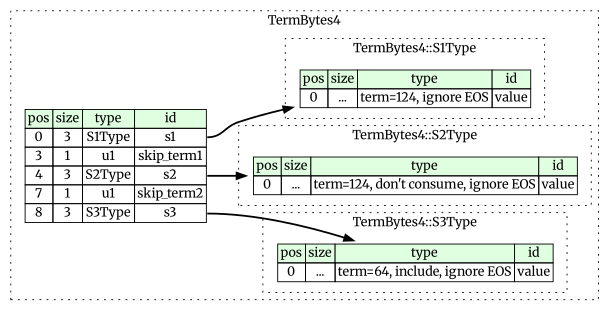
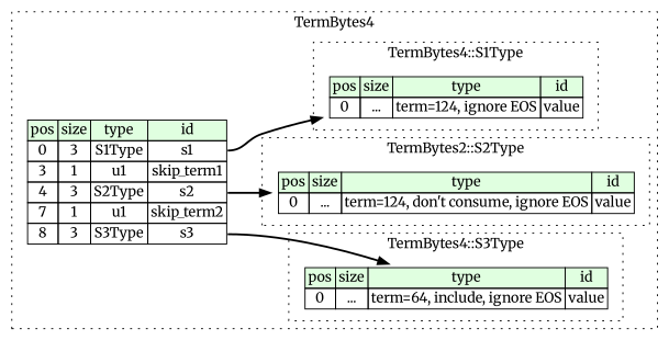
  digraph {
    rankdir=LR
    fontname=Merriweather
    node [shape=plaintext fontname=Merriweather]
    edge [style=bold fontname=Merriweather]
    n1 [label=<<TABLE BORDER="0" CELLBORDER="1" CELLSPACING="0"> 				<TR><TD BGCOLOR="#E0FFE0">pos</TD><TD BGCOLOR="#E0FFE0">size</TD><TD BGCOLOR="#E0FFE0">type</TD><TD BGCOLOR="#E0FFE0">id</TD></TR> 				<TR><TD PORT="value_pos">0</TD><TD PORT="value_size">...</TD><TD>term=124, ignore EOS</TD><TD PORT="value_type">value</TD></TR> 			</TABLE>>]
    n2 [label=<<TABLE BORDER="0" CELLBORDER="1" CELLSPACING="0"> 				<TR><TD BGCOLOR="#E0FFE0">pos</TD><TD BGCOLOR="#E0FFE0">size</TD><TD BGCOLOR="#E0FFE0">type</TD><TD BGCOLOR="#E0FFE0">id</TD></TR> 				<TR><TD PORT="value_pos">0</TD><TD PORT="value_size">...</TD><TD>term=124, don't consume, ignore EOS</TD><TD PORT="value_type">value</TD></TR> 			</TABLE>>]
    n3 [label=<<TABLE BORDER="0" CELLBORDER="1" CELLSPACING="0"> 				<TR><TD BGCOLOR="#E0FFE0">pos</TD><TD BGCOLOR="#E0FFE0">size</TD><TD BGCOLOR="#E0FFE0">type</TD><TD BGCOLOR="#E0FFE0">id</TD></TR> 				<TR><TD PORT="value_pos">0</TD><TD PORT="value_size">...</TD><TD>term=64, include, ignore EOS</TD><TD PORT="value_type">value</TD></TR> 			</TABLE>>]
    n4 [label=<<TABLE BORDER="0" CELLBORDER="1" CELLSPACING="0"> 			<TR><TD BGCOLOR="#E0FFE0">pos</TD><TD BGCOLOR="#E0FFE0">size</TD><TD BGCOLOR="#E0FFE0">type</TD><TD BGCOLOR="#E0FFE0">id</TD></TR> 			<TR><TD PORT="s1_pos">0</TD><TD PORT="s1_size">3</TD><TD>S1Type</TD><TD PORT="s1_type">s1</TD></TR> 			<TR><TD PORT="skip_term1_pos">3</TD><TD PORT="skip_term1_size">1</TD><TD>u1</TD><TD PORT="skip_term1_type">skip_term1</TD></TR> 			<TR><TD PORT="s2_pos">4</TD><TD PORT="s2_size">3</TD><TD>S2Type</TD><TD PORT="s2_type">s2</TD></TR> 			<TR><TD PORT="skip_term2_pos">7</TD><TD PORT="skip_term2_size">1</TD><TD>u1</TD><TD PORT="skip_term2_type">skip_term2</TD></TR> 			<TR><TD PORT="s3_pos">8</TD><TD PORT="s3_size">3</TD><TD>S3Type</TD><TD PORT="s3_type">s3</TD></TR> 		</TABLE>>]
    subgraph cluster_1 {
      label=TermBytes4
      style=dotted
      n4
      subgraph cluster_2 {
        label="TermBytes4::S1Type"
        style=dotted
        n1
      }
      subgraph cluster_3 {
-       label="TermBytes4::S2Type"
+       label="TermBytes2::S2Type"
        style=dotted
        n2
      }
      subgraph cluster_4 {
        label="TermBytes4::S3Type"
        style=dotted
        n3
      }
    }
    n4 -> n1 [tailport=s1_type]
    n4 -> n2 [tailport=s2_type]
    n4 -> n3 [tailport=s3_type]
  }
